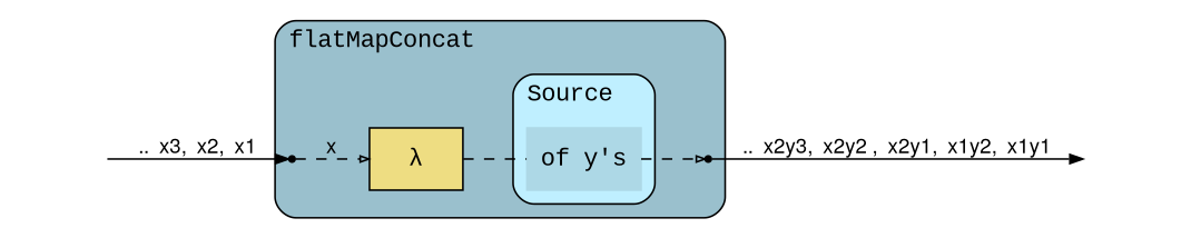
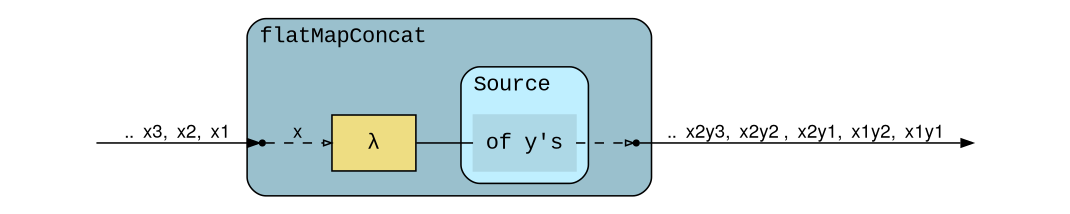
  digraph {
    compound=true
    fontname="Courier New,Helvetica"
    rankdir=LR
    node [fontname="Courier New,Helvetica,Comic Sans MS" shape=box]
    edge [arrowsize=0.5 fontname="Helvetica,Comic Sans MS" fontsize=12 fontstyle=bold style=dashed]
    n1 [color=lightblue label="of y's" style=filled]
    dm_fin [shape=point]
    n3 [fillcolor=lightgoldenrod label="λ" style=filled]
    dm_fout [shape=point]
    dm_ip [style=invis]
    dm_op [style=invis]
    subgraph cluster_1 {
      fillcolor=lightblue3
      label=flatMapConcat
      labeljust=l
      style="filled,rounded"
      dm_fin
      n3
      dm_fout
      subgraph cluster_2 {
        fillcolor=lightblue1
        label=Source
        labeljust=l
        style="filled,rounded"
        n1
      }
    }
    n1 -> dm_fout [arrowhead=empty]
    dm_fin -> n3 [arrowhead=empty label=x]
-   n3 -> n1 [arrowhead=none]
+   n3 -> n1 [arrowhead=none style=solid]
    dm_fout -> dm_op [arrowsize=.75 label="..  x2y3,  x2y2 ,  x2y1,  x1y2,  x1y1" style=""]
    dm_ip -> dm_fin [arrowsize=.75 label="..  x3,  x2,  x1" style=""]
  }
